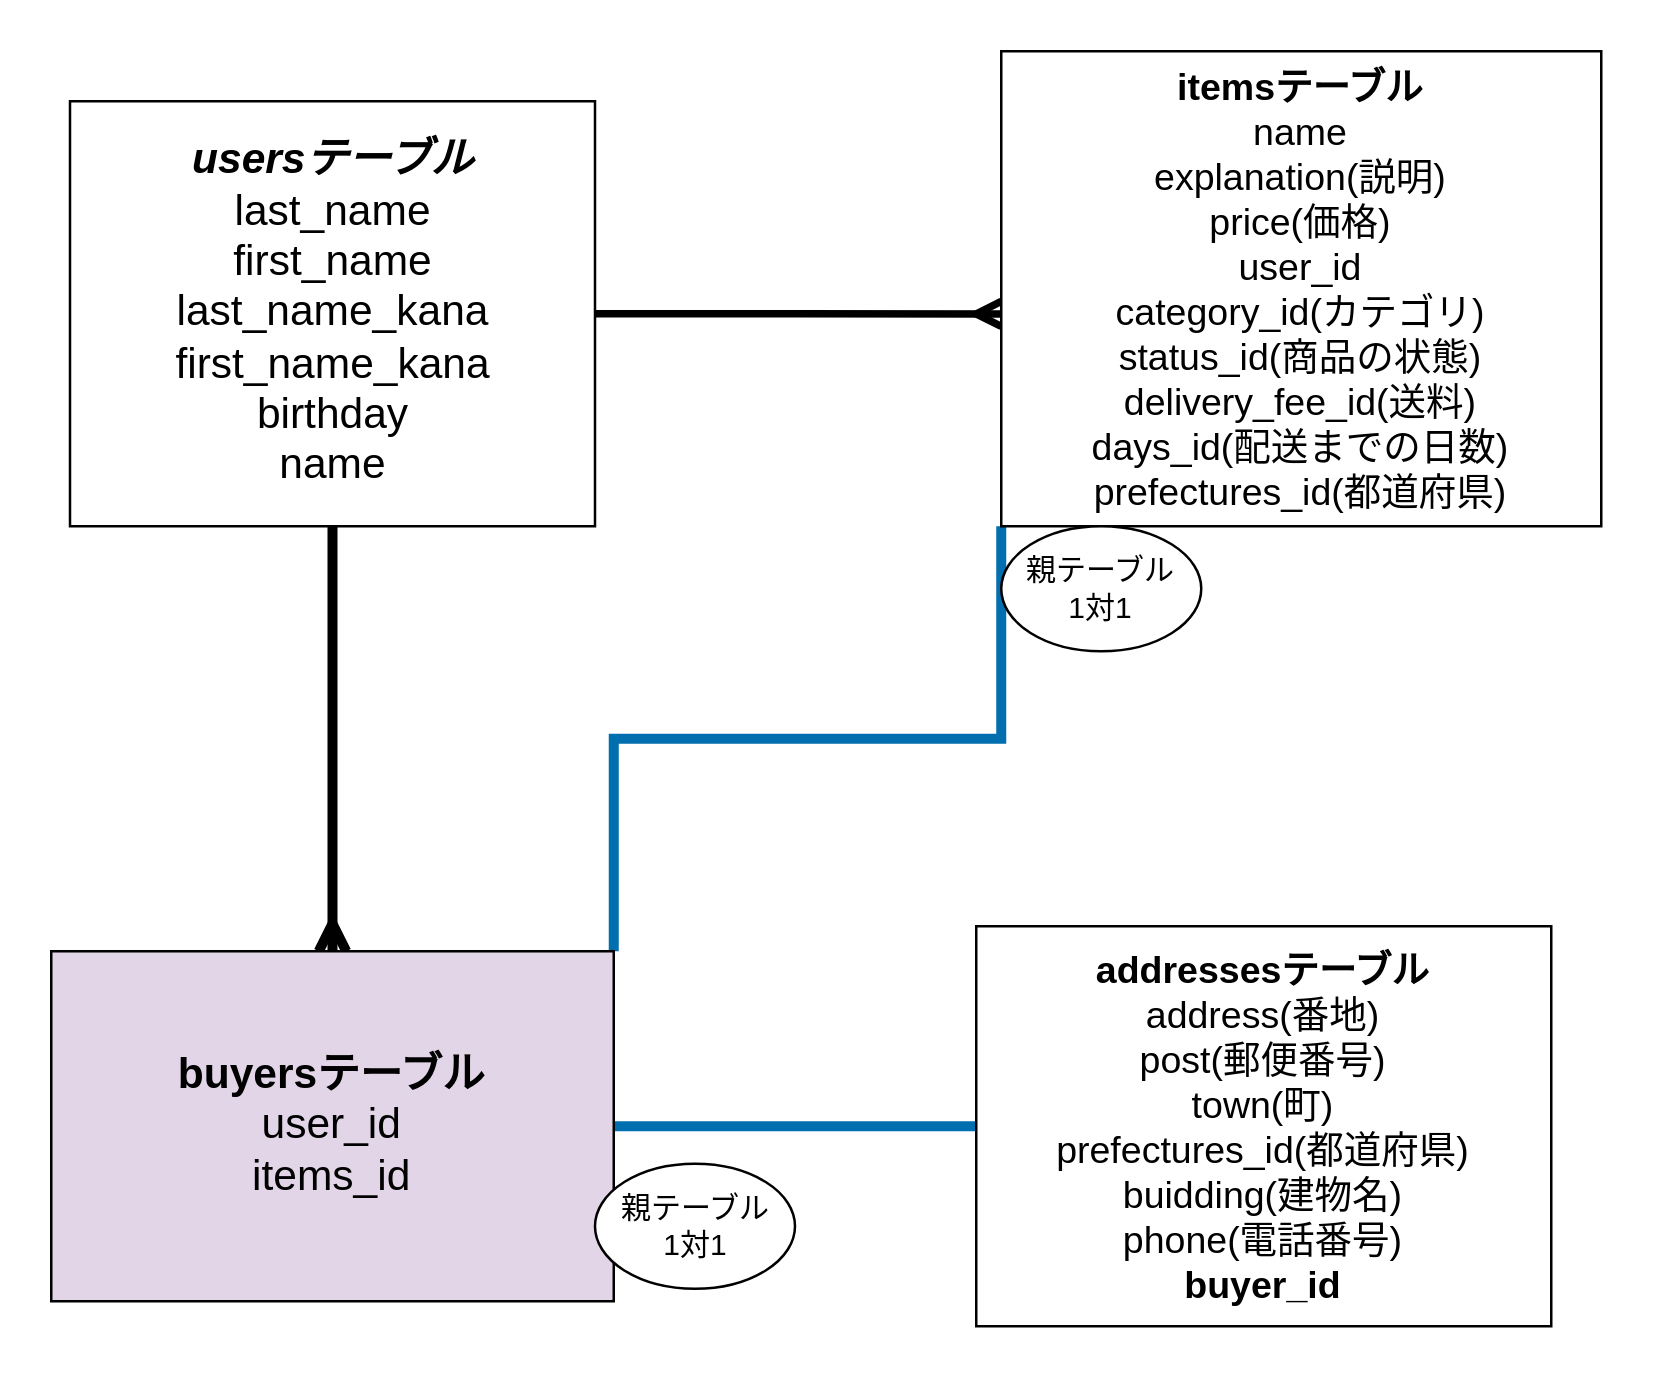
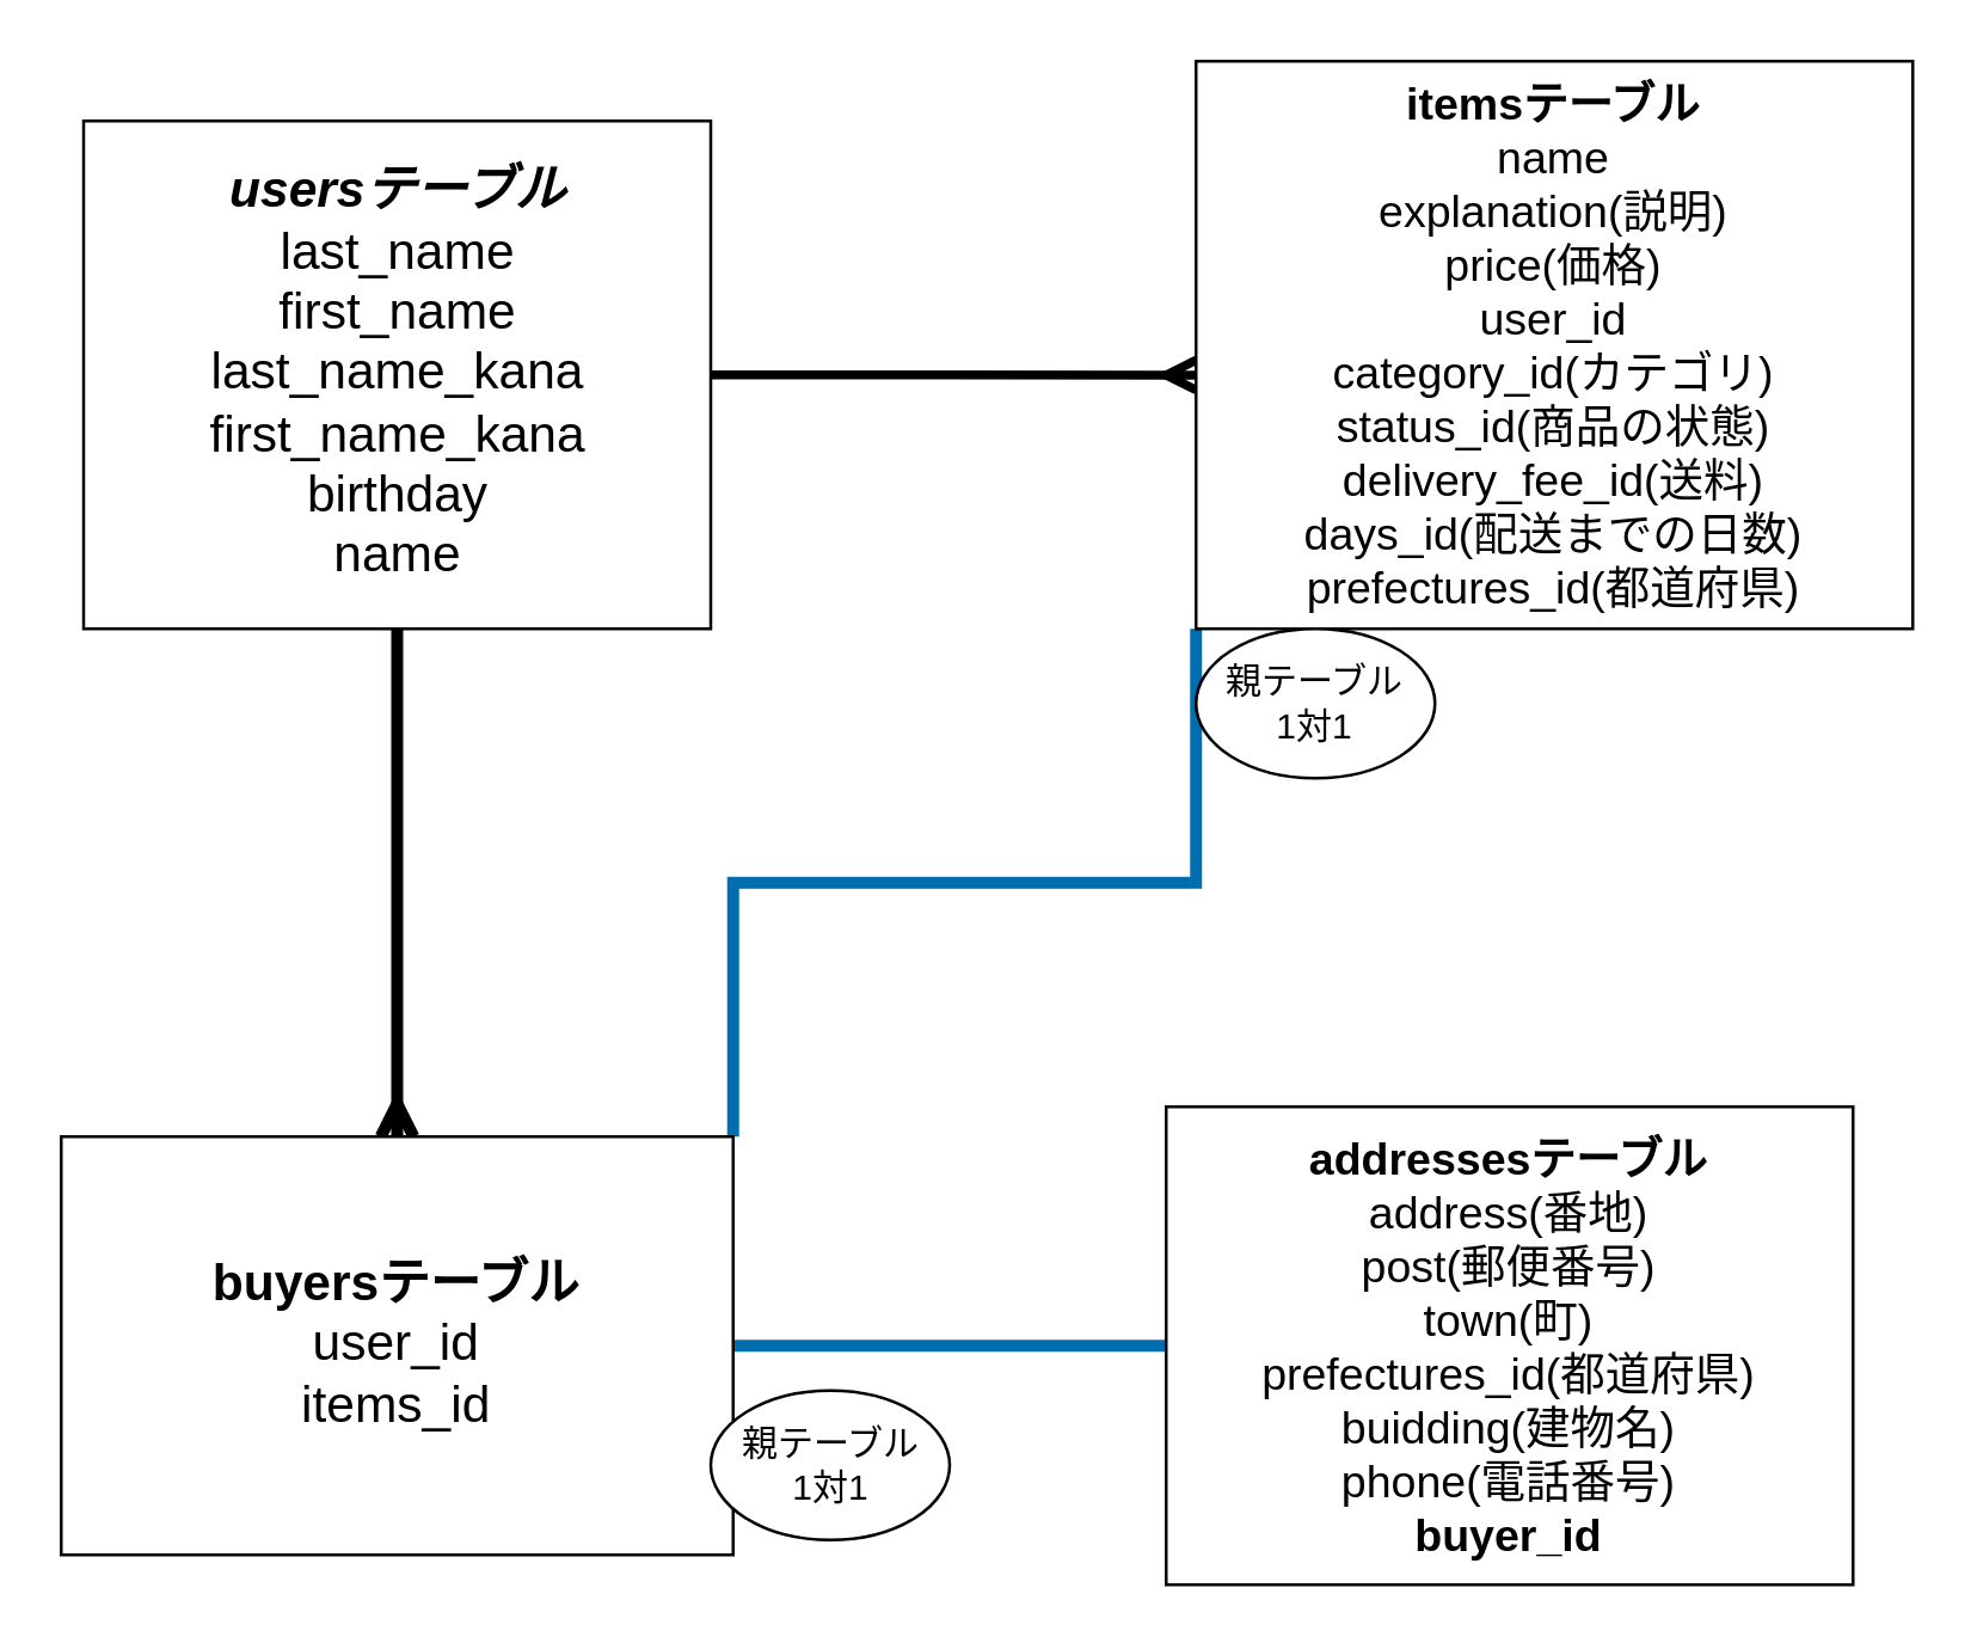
  <mxCell id="0" />
  <mxCell id="1" parent="0" />
  <mxCell id="2" style="edgeStyle=orthogonalEdgeStyle;rounded=0;orthogonalLoop=1;jettySize=auto;html=1;exitX=0.5;exitY=1;exitDx=0;exitDy=0;endArrow=ERmany;endFill=0;strokeWidth=4;" parent="1" source="4" target="8" edge="1"><mxGeometry relative="1" as="geometry" /></mxCell>
  <mxCell id="3" style="edgeStyle=orthogonalEdgeStyle;rounded=0;orthogonalLoop=1;jettySize=auto;html=1;exitX=1;exitY=0.5;exitDx=0;exitDy=0;entryX=0;entryY=0.553;entryDx=0;entryDy=0;entryPerimeter=0;strokeWidth=3;endArrow=ERmany;endFill=0;" edge="1" parent="1" source="4" target="6"><mxGeometry relative="1" as="geometry" /></mxCell>
  <mxCell id="4" value="&lt;font style=&quot;font-size: 17px&quot;&gt;&lt;b&gt;&lt;i&gt;usersテーブル&lt;/i&gt;&lt;/b&gt;&lt;br&gt;last_name&lt;br&gt;first_name&lt;br&gt;last_name_kana&lt;br&gt;first_name_kana&lt;br&gt;birthday&lt;br&gt;name&lt;br&gt;&lt;/font&gt;" style="whiteSpace=wrap;html=1;" parent="1" vertex="1"><mxGeometry x="27.5" y="40" width="210" height="170" as="geometry" /></mxCell>
  <mxCell id="5" style="edgeStyle=orthogonalEdgeStyle;rounded=0;orthogonalLoop=1;jettySize=auto;html=1;exitX=0;exitY=1;exitDx=0;exitDy=0;entryX=1;entryY=0;entryDx=0;entryDy=0;endArrow=none;endFill=0;strokeWidth=4;fillColor=#1ba1e2;strokeColor=#006EAF;" parent="1" source="6" target="8" edge="1"><mxGeometry relative="1" as="geometry" /></mxCell>
  <mxCell id="6" value="&lt;font style=&quot;font-size: 15px&quot;&gt;&lt;b&gt;itemsテーブル&lt;/b&gt;&lt;br&gt;name&lt;br&gt;explanation(説明)&lt;br&gt;price(価格)&lt;br&gt;user_id&lt;br&gt;category_id(カテゴリ)&lt;br&gt;status_id(商品の状態)&lt;br&gt;delivery_fee_id(送料)&lt;br&gt;days_id(配送までの日数)&lt;br&gt;prefectures_id(都道府県)&lt;/font&gt;" style="whiteSpace=wrap;html=1;" parent="1" vertex="1"><mxGeometry x="400" y="20" width="240" height="190" as="geometry" /></mxCell>
  <mxCell id="7" style="edgeStyle=orthogonalEdgeStyle;rounded=0;orthogonalLoop=1;jettySize=auto;html=1;exitX=1;exitY=0.5;exitDx=0;exitDy=0;endArrow=none;endFill=0;strokeWidth=4;fillColor=#1ba1e2;strokeColor=#006EAF;" parent="1" source="8" target="9" edge="1"><mxGeometry relative="1" as="geometry" /></mxCell>
- <mxCell id="8" value="&lt;font style=&quot;font-size: 17px&quot;&gt;&lt;b&gt;buyersテーブル&lt;/b&gt;&lt;br&gt;user_id&lt;br&gt;items_id&lt;/font&gt;" style="whiteSpace=wrap;html=1;rotation=0;fillColor=#e1d5e7;" parent="1" vertex="1"><mxGeometry x="20" y="380" width="225" height="140" as="geometry" /></mxCell>
+ <mxCell id="8" value="&lt;font style=&quot;font-size: 17px&quot;&gt;&lt;b&gt;buyersテーブル&lt;/b&gt;&lt;br&gt;user_id&lt;br&gt;items_id&lt;/font&gt;" style="whiteSpace=wrap;html=1;rotation=0;" parent="1" vertex="1"><mxGeometry x="20" y="380" width="225" height="140" as="geometry" /></mxCell>
  <mxCell id="9" value="&lt;font style=&quot;font-size: 15px&quot;&gt;&lt;b&gt;addressesテーブル&lt;/b&gt;&lt;br&gt;address(番地)&lt;br&gt;post(郵便番号)&lt;br&gt;town(町)&lt;br&gt;prefectures_id(都道府県)&lt;br&gt;buidding(建物名)&lt;br&gt;phone(電話番号)&lt;br&gt;&lt;b&gt;buyer_id&lt;/b&gt;&lt;/font&gt;" style="whiteSpace=wrap;html=1;" parent="1" vertex="1"><mxGeometry x="390" y="370" width="230" height="160" as="geometry" /></mxCell>
  <mxCell id="10" value="親テーブル&lt;br&gt;1対1" style="ellipse;whiteSpace=wrap;html=1;" parent="1" vertex="1"><mxGeometry x="237.5" y="465" width="80" height="50" as="geometry" /></mxCell>
  <mxCell id="11" value="親テーブル&lt;br&gt;1対1" style="ellipse;whiteSpace=wrap;html=1;" parent="1" vertex="1"><mxGeometry x="400" y="210" width="80" height="50" as="geometry" /></mxCell>
